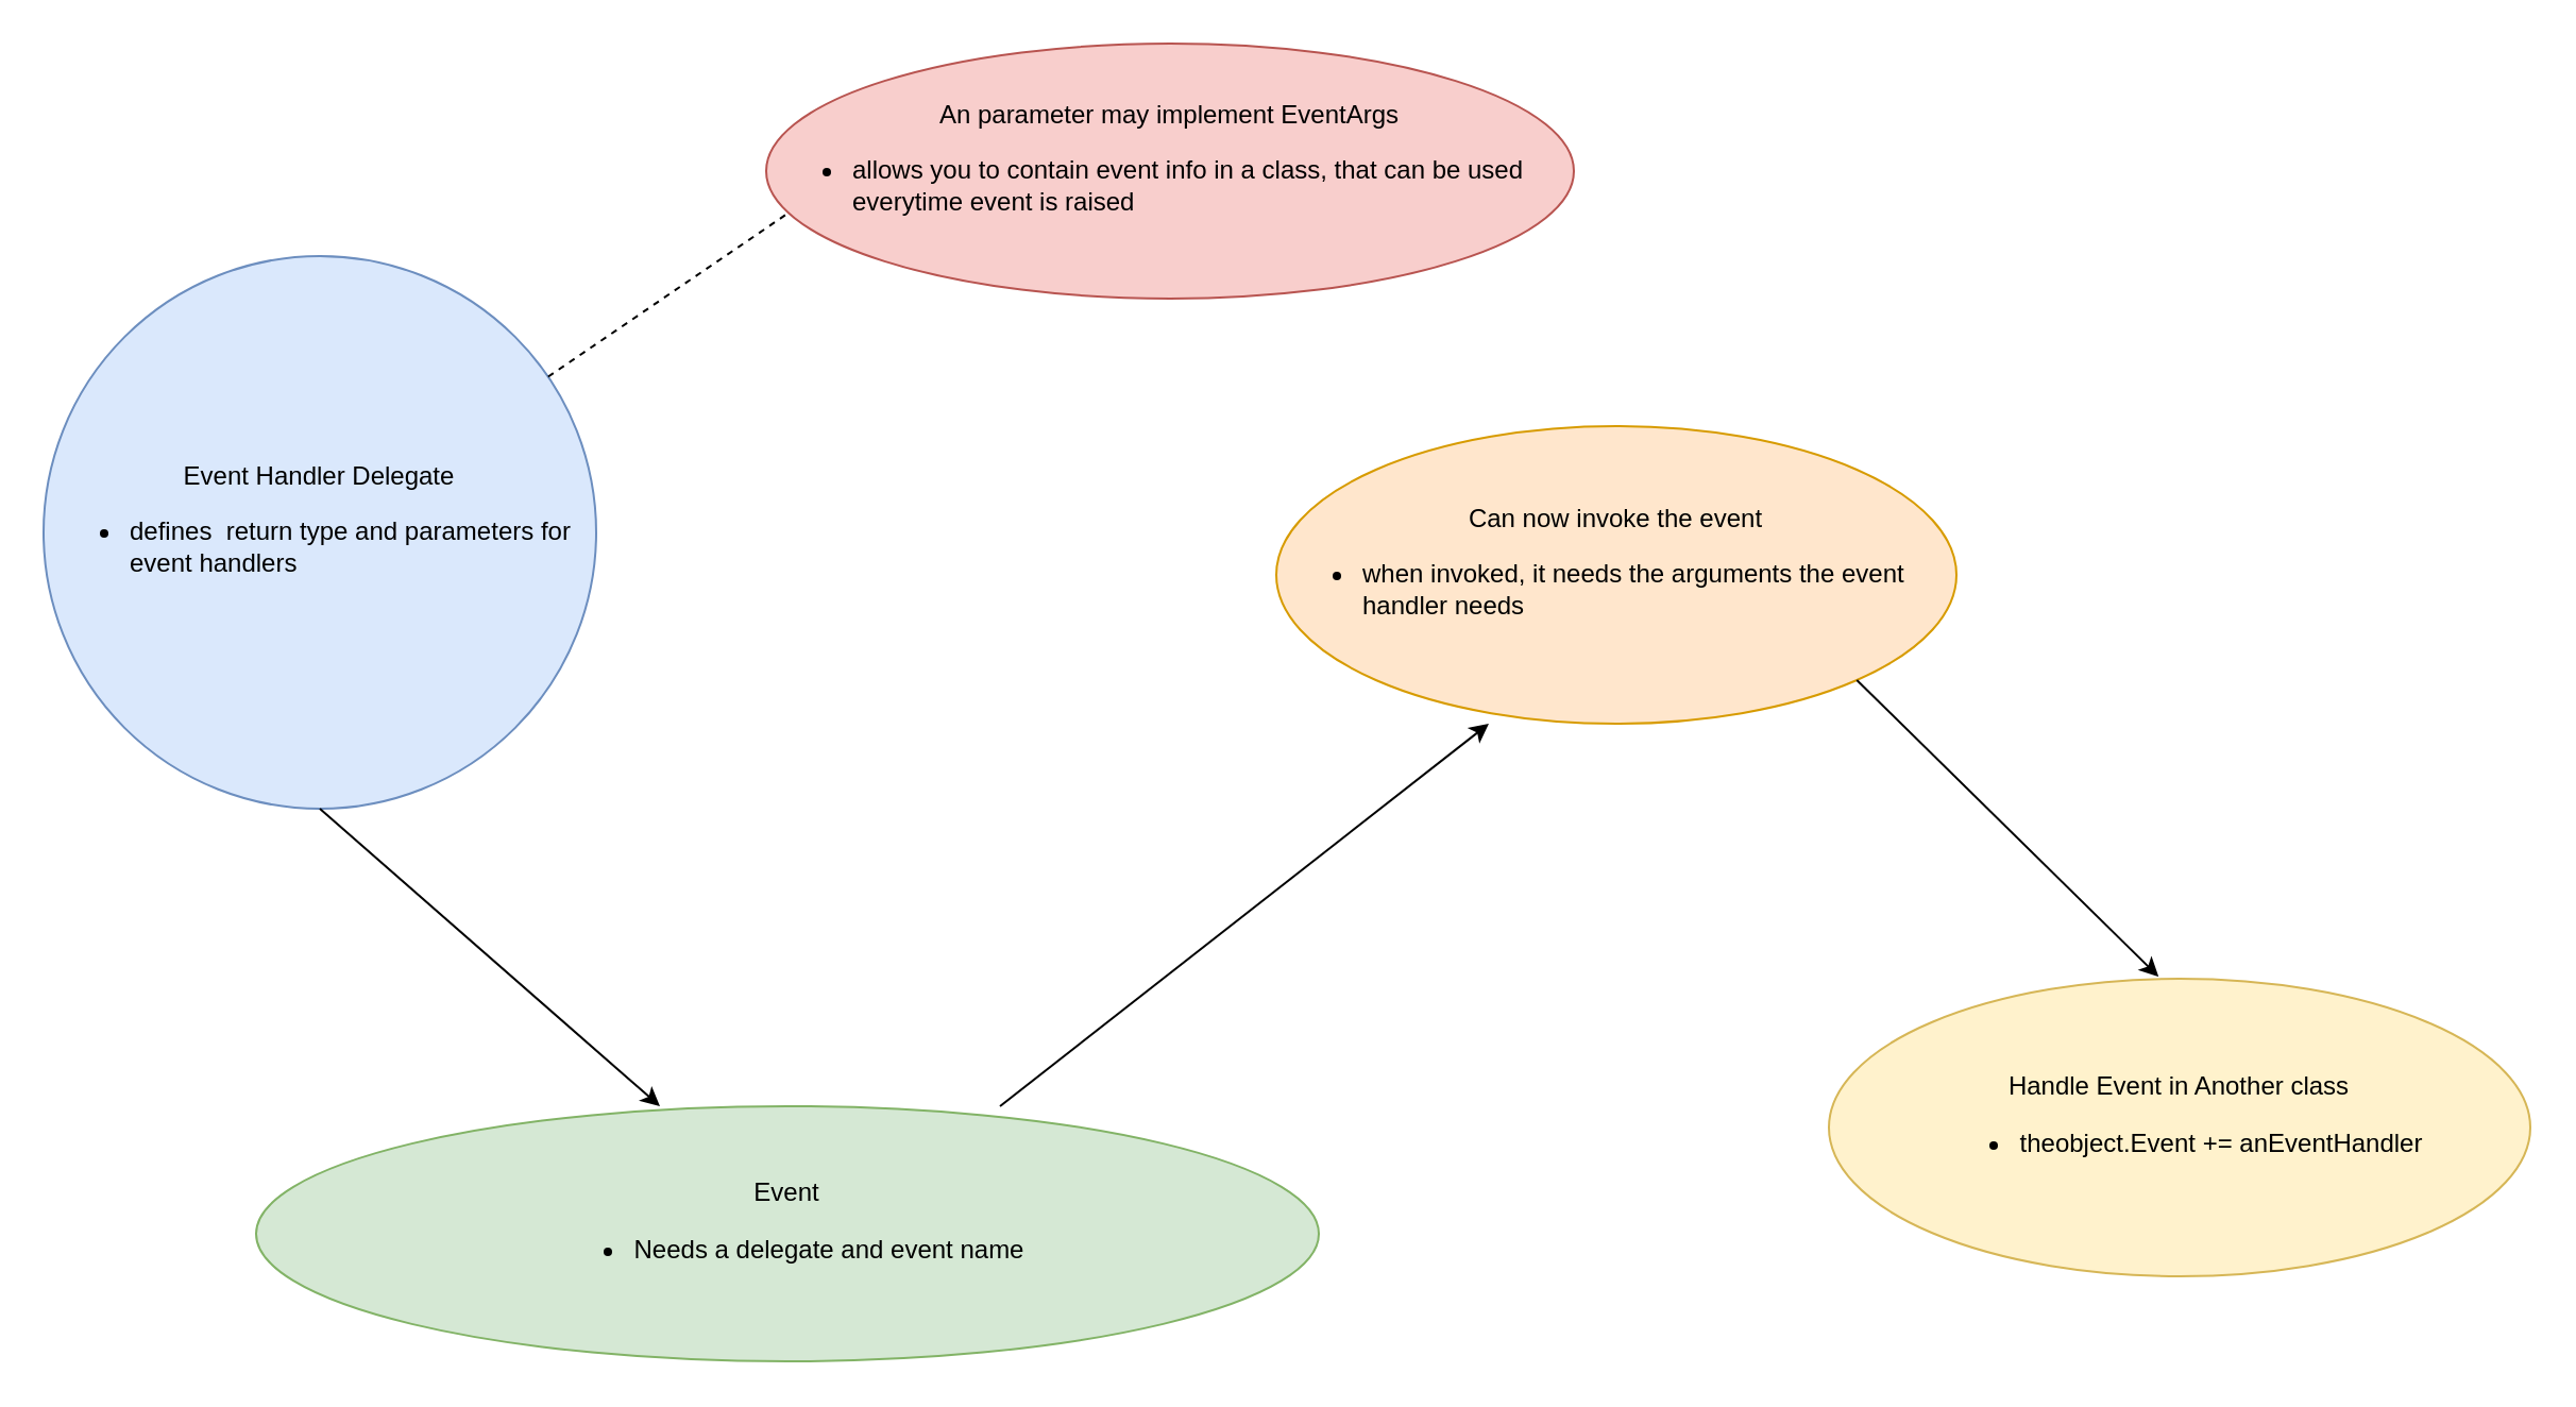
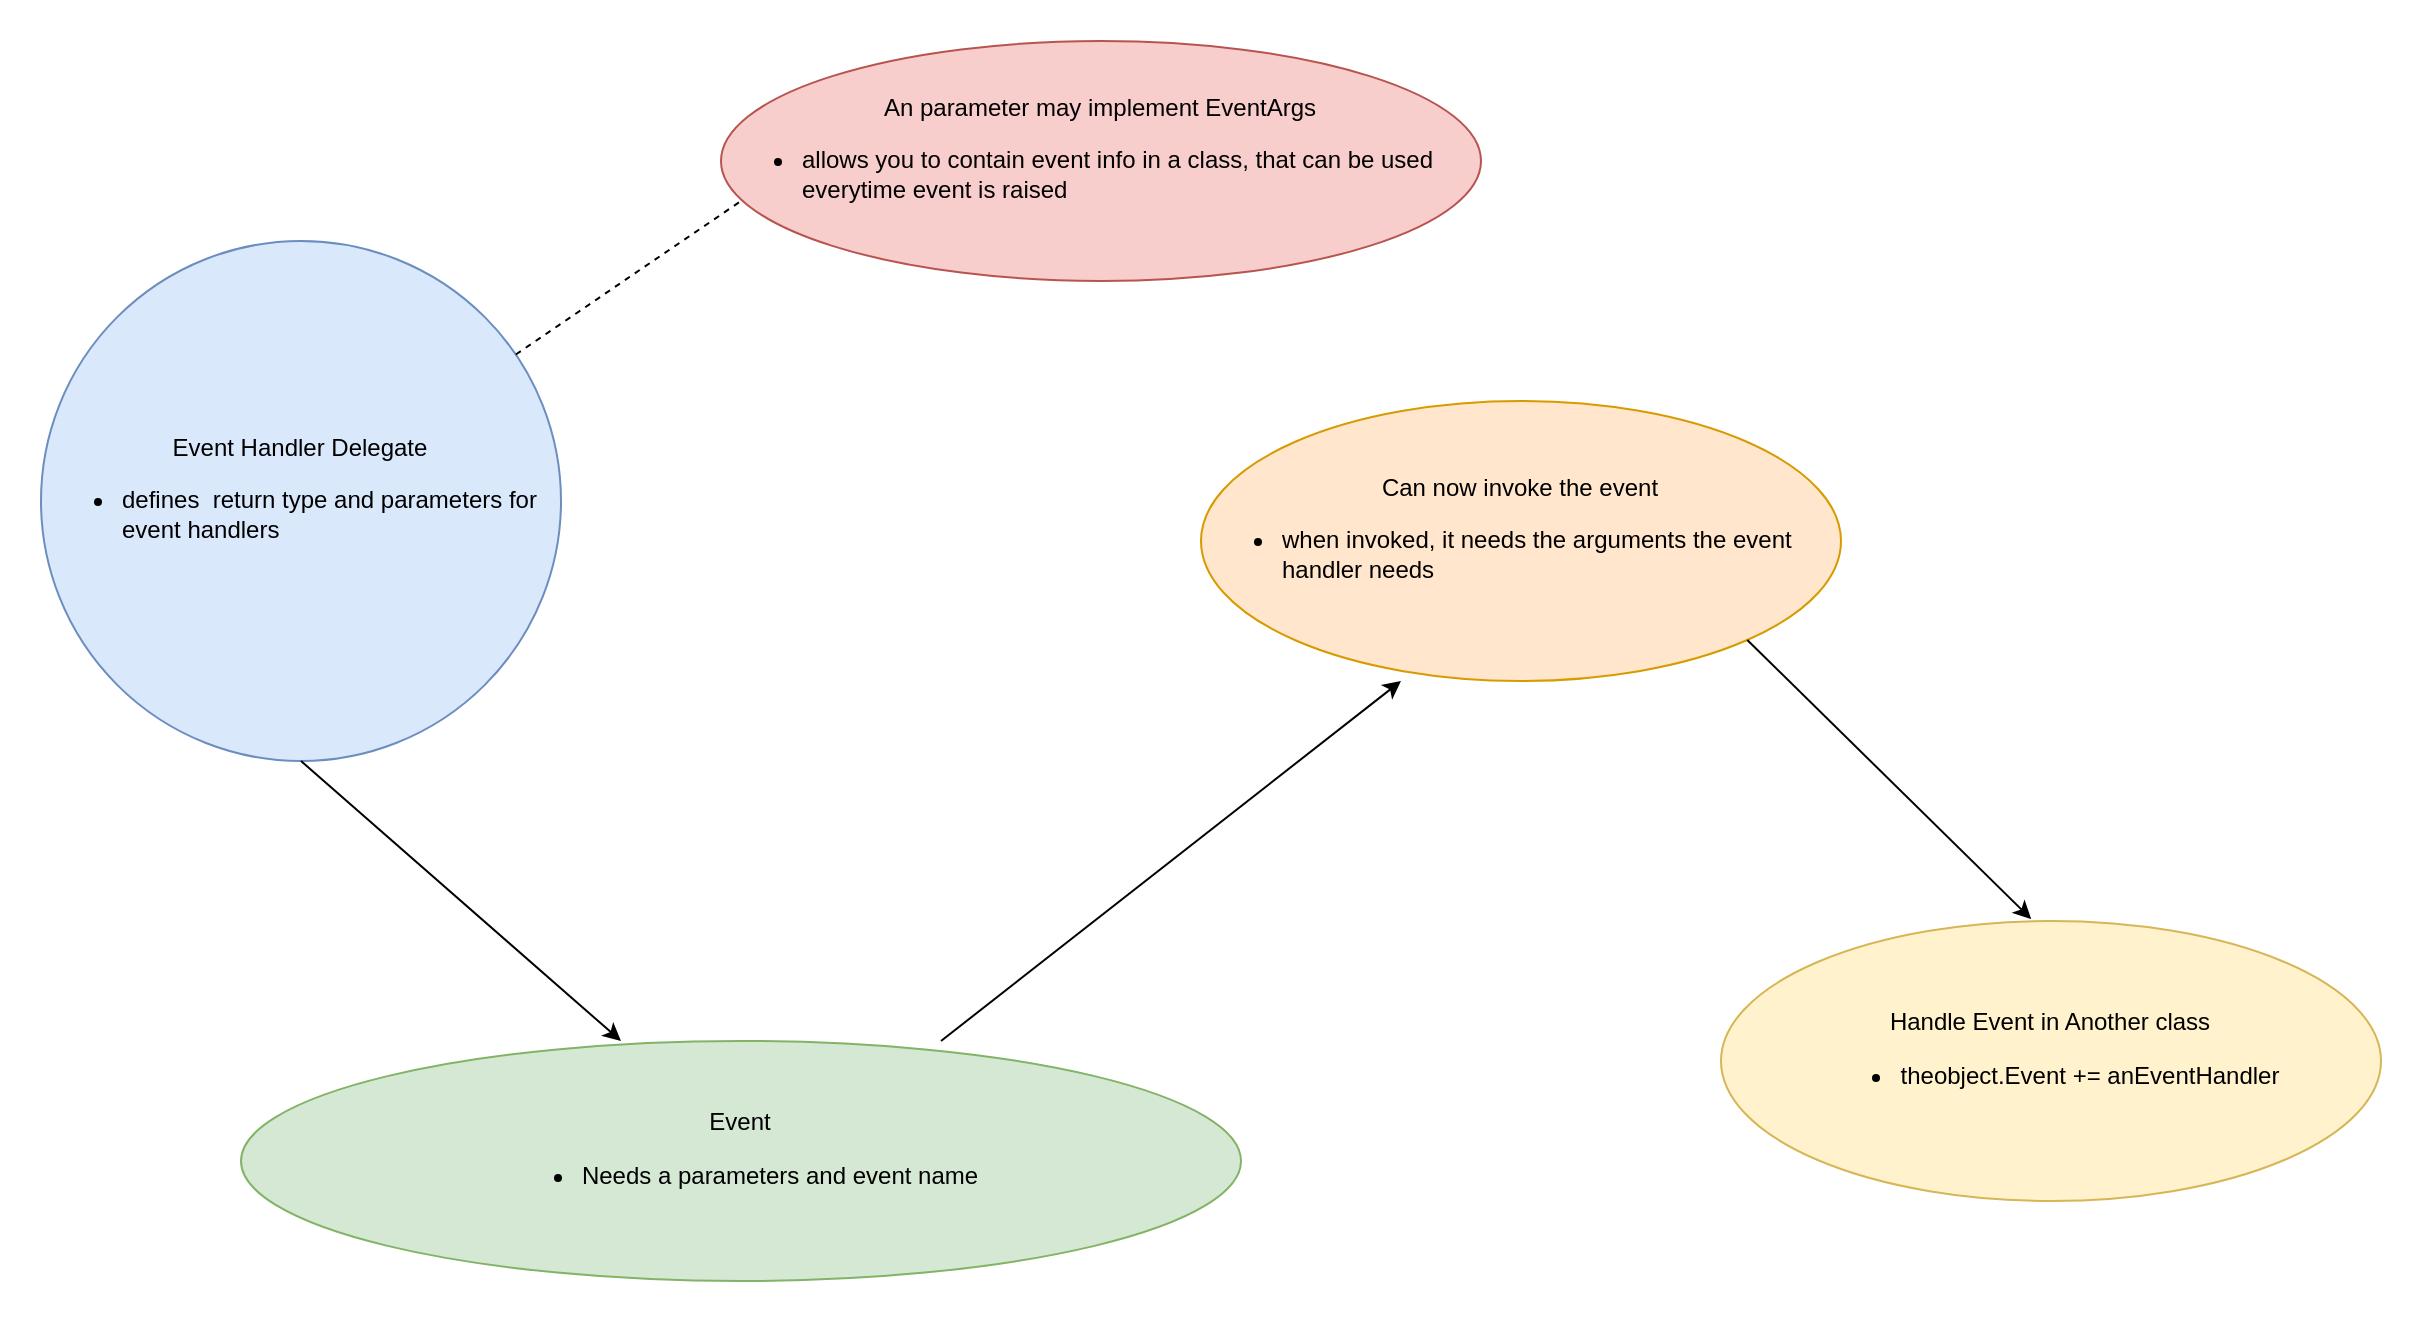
  <mxCell id="0" />
  <mxCell id="1" parent="0" />
  <mxCell id="2" value="&lt;div&gt;Event Handler Delegate&lt;br&gt;&lt;div align=&quot;left&quot;&gt;&lt;ul&gt;&lt;li&gt;defines&amp;nbsp; return type and parameters for event handlers&lt;br&gt;&lt;/li&gt;&lt;/ul&gt;&lt;/div&gt;&lt;/div&gt;" style="ellipse;whiteSpace=wrap;html=1;aspect=fixed;fillColor=#dae8fc;strokeColor=#6c8ebf;" vertex="1" parent="1"><mxGeometry x="20" y="120" width="260" height="260" as="geometry" /></mxCell>
  <mxCell id="3" value="" style="endArrow=classic;html=1;rounded=0;exitX=0.5;exitY=1;exitDx=0;exitDy=0;" edge="1" parent="1" source="2"><mxGeometry width="50" height="50" relative="1" as="geometry"><mxPoint x="250" y="470" as="sourcePoint" /><mxPoint x="310" y="520" as="targetPoint" /></mxGeometry></mxCell>
- <mxCell id="4" value="&lt;div&gt;Event&lt;/div&gt;&lt;div align=&quot;left&quot;&gt;&lt;ul&gt;&lt;li&gt;Needs a delegate and event name&lt;br&gt;&lt;/li&gt;&lt;/ul&gt;&lt;/div&gt;" style="ellipse;whiteSpace=wrap;html=1;fillColor=#d5e8d4;strokeColor=#82b366;" vertex="1" parent="1"><mxGeometry x="120" y="520" width="500" height="120" as="geometry" /></mxCell>
+ <mxCell id="4" value="&lt;div&gt;Event&lt;/div&gt;&lt;div align=&quot;left&quot;&gt;&lt;ul&gt;&lt;li&gt;Needs a parameters and event name&lt;br&gt;&lt;/li&gt;&lt;/ul&gt;&lt;/div&gt;" style="ellipse;whiteSpace=wrap;html=1;fillColor=#d5e8d4;strokeColor=#82b366;" vertex="1" parent="1"><mxGeometry x="120" y="520" width="500" height="120" as="geometry" /></mxCell>
  <mxCell id="5" value="" style="endArrow=classic;html=1;rounded=0;" edge="1" parent="1"><mxGeometry width="50" height="50" relative="1" as="geometry"><mxPoint x="470" y="520" as="sourcePoint" /><mxPoint x="700" y="340" as="targetPoint" /></mxGeometry></mxCell>
  <mxCell id="6" value="Can now invoke the event&lt;br&gt;&lt;div align=&quot;left&quot;&gt;&lt;ul&gt;&lt;li&gt;when invoked, it needs the arguments the event handler needs&lt;br&gt;&lt;/li&gt;&lt;/ul&gt;&lt;/div&gt;" style="ellipse;whiteSpace=wrap;html=1;fillColor=#ffe6cc;strokeColor=#d79b00;" vertex="1" parent="1"><mxGeometry x="600" y="200" width="320" height="140" as="geometry" /></mxCell>
  <mxCell id="7" value="&lt;div&gt;Handle Event in Another class&lt;/div&gt;&lt;div align=&quot;left&quot;&gt;&lt;ul&gt;&lt;li&gt;theobject.Event += anEventHandler&lt;br&gt;&lt;/li&gt;&lt;/ul&gt;&lt;/div&gt;" style="ellipse;whiteSpace=wrap;html=1;fillColor=#fff2cc;strokeColor=#d6b656;" vertex="1" parent="1"><mxGeometry x="860" y="460" width="330" height="140" as="geometry" /></mxCell>
  <mxCell id="8" value="" style="endArrow=classic;html=1;rounded=0;exitX=1;exitY=1;exitDx=0;exitDy=0;entryX=0.47;entryY=-0.007;entryDx=0;entryDy=0;entryPerimeter=0;" edge="1" parent="1" source="6" target="7"><mxGeometry width="50" height="50" relative="1" as="geometry"><mxPoint x="950" y="380" as="sourcePoint" /><mxPoint x="1000" y="330" as="targetPoint" /></mxGeometry></mxCell>
  <mxCell id="9" value="" style="endArrow=none;dashed=1;html=1;rounded=0;" edge="1" parent="1" source="2"><mxGeometry width="50" height="50" relative="1" as="geometry"><mxPoint x="320" y="150" as="sourcePoint" /><mxPoint x="370" y="100" as="targetPoint" /></mxGeometry></mxCell>
  <mxCell id="10" value="An parameter may implement EventArgs&lt;br&gt;&lt;div align=&quot;left&quot;&gt;&lt;ul&gt;&lt;li&gt;allows you to contain event info in a class, that can be used everytime event is raised&lt;br&gt;&lt;/li&gt;&lt;/ul&gt;&lt;/div&gt;" style="ellipse;whiteSpace=wrap;html=1;fillColor=#f8cecc;strokeColor=#b85450;" vertex="1" parent="1"><mxGeometry x="360" y="20" width="380" height="120" as="geometry" /></mxCell>
